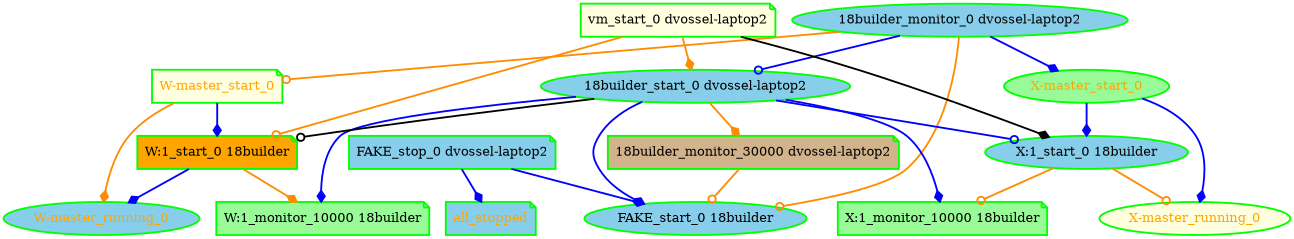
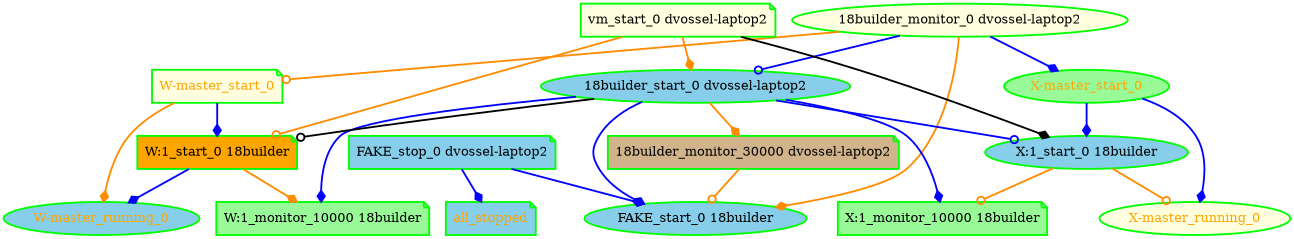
  digraph {
    node [color=green fillcolor=skyblue fontcolor=black shape=note style="bold,filled"]
    edge [arrowhead=diamond color=blue style=bold]
-   "18builder_monitor_0 dvossel-laptop2" [shape=ellipse]
+   "18builder_monitor_0 dvossel-laptop2" [fillcolor=lightyellow shape=ellipse]
    "18builder_start_0 dvossel-laptop2" [shape=ellipse]
    "FAKE_start_0 18builder" [shape=ellipse]
    "W-master_start_0" [fillcolor=lightyellow fontcolor=orange]
    "X-master_start_0" [fillcolor=palegreen fontcolor=orange shape=ellipse]
    "18builder_monitor_30000 dvossel-laptop2" [fillcolor=tan]
    "W:1_monitor_10000 18builder" [fillcolor=palegreen]
    "W:1_start_0 18builder" [fillcolor=orange]
    "X:1_monitor_10000 18builder" [fillcolor=palegreen]
    "X:1_start_0 18builder" [shape=ellipse]
    "W-master_running_0" [fontcolor=orange shape=ellipse]
    "X-master_running_0" [fillcolor=lightyellow fontcolor=orange shape=ellipse]
    "FAKE_stop_0 dvossel-laptop2"
    all_stopped [fontcolor=orange]
    "vm_start_0 dvossel-laptop2" [fillcolor=lightyellow]
    "18builder_monitor_0 dvossel-laptop2" -> "18builder_start_0 dvossel-laptop2" [arrowhead=odot]
-   "18builder_monitor_0 dvossel-laptop2" -> "FAKE_start_0 18builder" [arrowhead=odot color=darkorange]
+   "18builder_monitor_0 dvossel-laptop2" -> "FAKE_start_0 18builder" [color=darkorange]
    "18builder_monitor_0 dvossel-laptop2" -> "W-master_start_0" [arrowhead=odot color=darkorange]
    "18builder_monitor_0 dvossel-laptop2" -> "X-master_start_0"
    "18builder_start_0 dvossel-laptop2" -> "FAKE_start_0 18builder"
    "18builder_start_0 dvossel-laptop2" -> "18builder_monitor_30000 dvossel-laptop2" [color=darkorange]
    "18builder_start_0 dvossel-laptop2" -> "W:1_monitor_10000 18builder"
    "18builder_start_0 dvossel-laptop2" -> "W:1_start_0 18builder" [arrowhead=odot color=black]
    "18builder_start_0 dvossel-laptop2" -> "X:1_monitor_10000 18builder"
    "18builder_start_0 dvossel-laptop2" -> "X:1_start_0 18builder" [arrowhead=odot]
    "W-master_start_0" -> "W:1_start_0 18builder"
    "W-master_start_0" -> "W-master_running_0" [color=darkorange]
    "X-master_start_0" -> "X:1_start_0 18builder"
    "X-master_start_0" -> "X-master_running_0"
    "18builder_monitor_30000 dvossel-laptop2" -> "FAKE_start_0 18builder" [arrowhead=odot color=darkorange]
    "W:1_start_0 18builder" -> "W:1_monitor_10000 18builder" [color=darkorange]
    "W:1_start_0 18builder" -> "W-master_running_0"
    "X:1_start_0 18builder" -> "X:1_monitor_10000 18builder" [arrowhead=odot color=darkorange]
    "X:1_start_0 18builder" -> "X-master_running_0" [arrowhead=odot color=darkorange]
    "FAKE_stop_0 dvossel-laptop2" -> "FAKE_start_0 18builder"
    "FAKE_stop_0 dvossel-laptop2" -> all_stopped
    "vm_start_0 dvossel-laptop2" -> "18builder_start_0 dvossel-laptop2" [color=darkorange]
    "vm_start_0 dvossel-laptop2" -> "W:1_start_0 18builder" [arrowhead=odot color=darkorange]
    "vm_start_0 dvossel-laptop2" -> "X:1_start_0 18builder" [color=black]
  }
